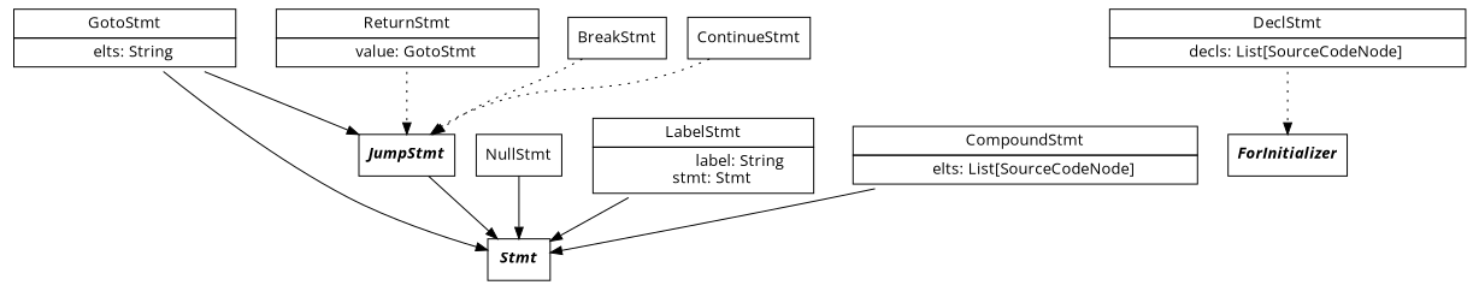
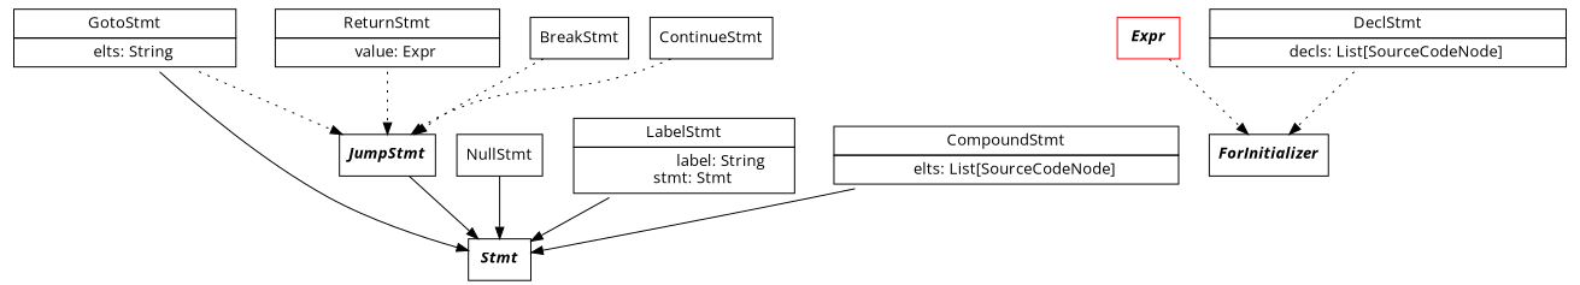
  digraph {
    fontname="Open Sans"
    node [fontname="Open Sans" shape=box]
    edge [fontname="Open Sans" style=dotted]
    n1 [label=<<I><B>Stmt</B></I>>]
    n2 [label=<<I><B>ForInitializer</B></I>>]
+   n3 [color=red label=<<I><B>Expr</B></I>>]
    n4 [label=<<I><B>JumpStmt</B></I>>]
    n5 [label=<         <TABLE BORDER="0" CELLBORDER="1" CELLSPACING="0" CELLPADDING="4">             <TR><TD>GotoStmt</TD></TR>             <TR><TD>                 elts: String             </TD></TR>         </TABLE>     > shape=none]
-   n6 [label=<         <TABLE BORDER="0" CELLBORDER="1" CELLSPACING="0" CELLPADDING="4">             <TR><TD>ReturnStmt</TD></TR>             <TR><TD>                 value: GotoStmt             </TD></TR>         </TABLE>     > shape=none]
+   n6 [label=<         <TABLE BORDER="0" CELLBORDER="1" CELLSPACING="0" CELLPADDING="4">             <TR><TD>ReturnStmt</TD></TR>             <TR><TD>                 value: Expr             </TD></TR>         </TABLE>     > shape=none]
    BreakStmt
    ContinueStmt
    NullStmt
    n10 [label=<         <TABLE BORDER="0" CELLBORDER="1" CELLSPACING="0" CELLPADDING="4">             <TR><TD>LabelStmt</TD></TR>             <TR><TD>                 label: String<BR/>                 stmt: Stmt             </TD></TR>         </TABLE>     > shape=none]
    n11 [label=<         <TABLE BORDER="0" CELLBORDER="1" CELLSPACING="0" CELLPADDING="4">             <TR><TD>DeclStmt</TD></TR>             <TR><TD>                 decls: List[SourceCodeNode]             </TD></TR>         </TABLE>     > shape=none]
    n12 [label=<         <TABLE BORDER="0" CELLBORDER="1" CELLSPACING="0" CELLPADDING="4">             <TR><TD>CompoundStmt</TD></TR>             <TR><TD>                 elts: List[SourceCodeNode]             </TD></TR>         </TABLE>     > shape=none]
+   n3 -> n2
    n4 -> n1 [style=""]
    n5 -> n1 [style=""]
-   n5 -> n4 [style=solid]
+   n5 -> n4
    n6 -> n4
    BreakStmt -> n4
    ContinueStmt -> n4
    NullStmt -> n1 [style=""]
    n10 -> n1 [style=""]
    n11 -> n2
    n12 -> n1 [style=""]
  }
